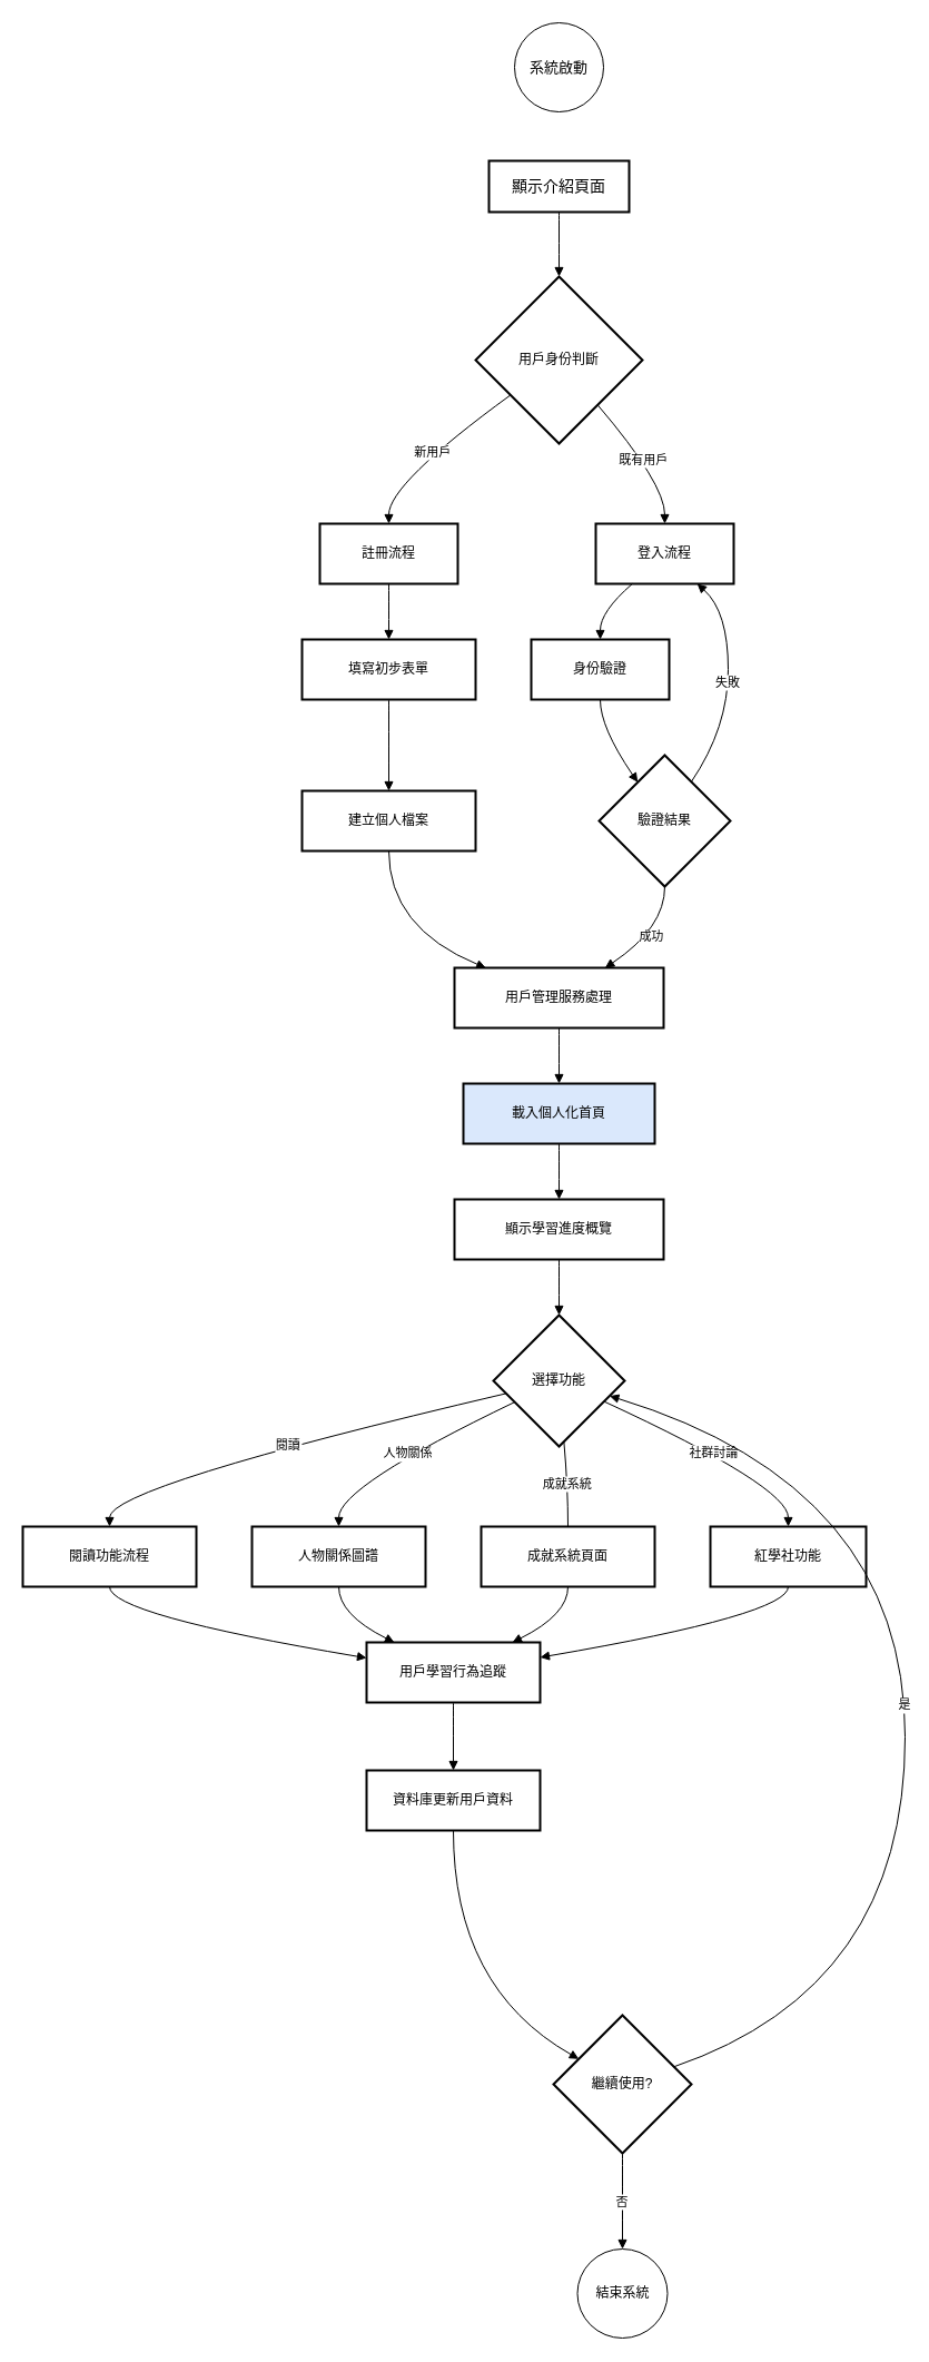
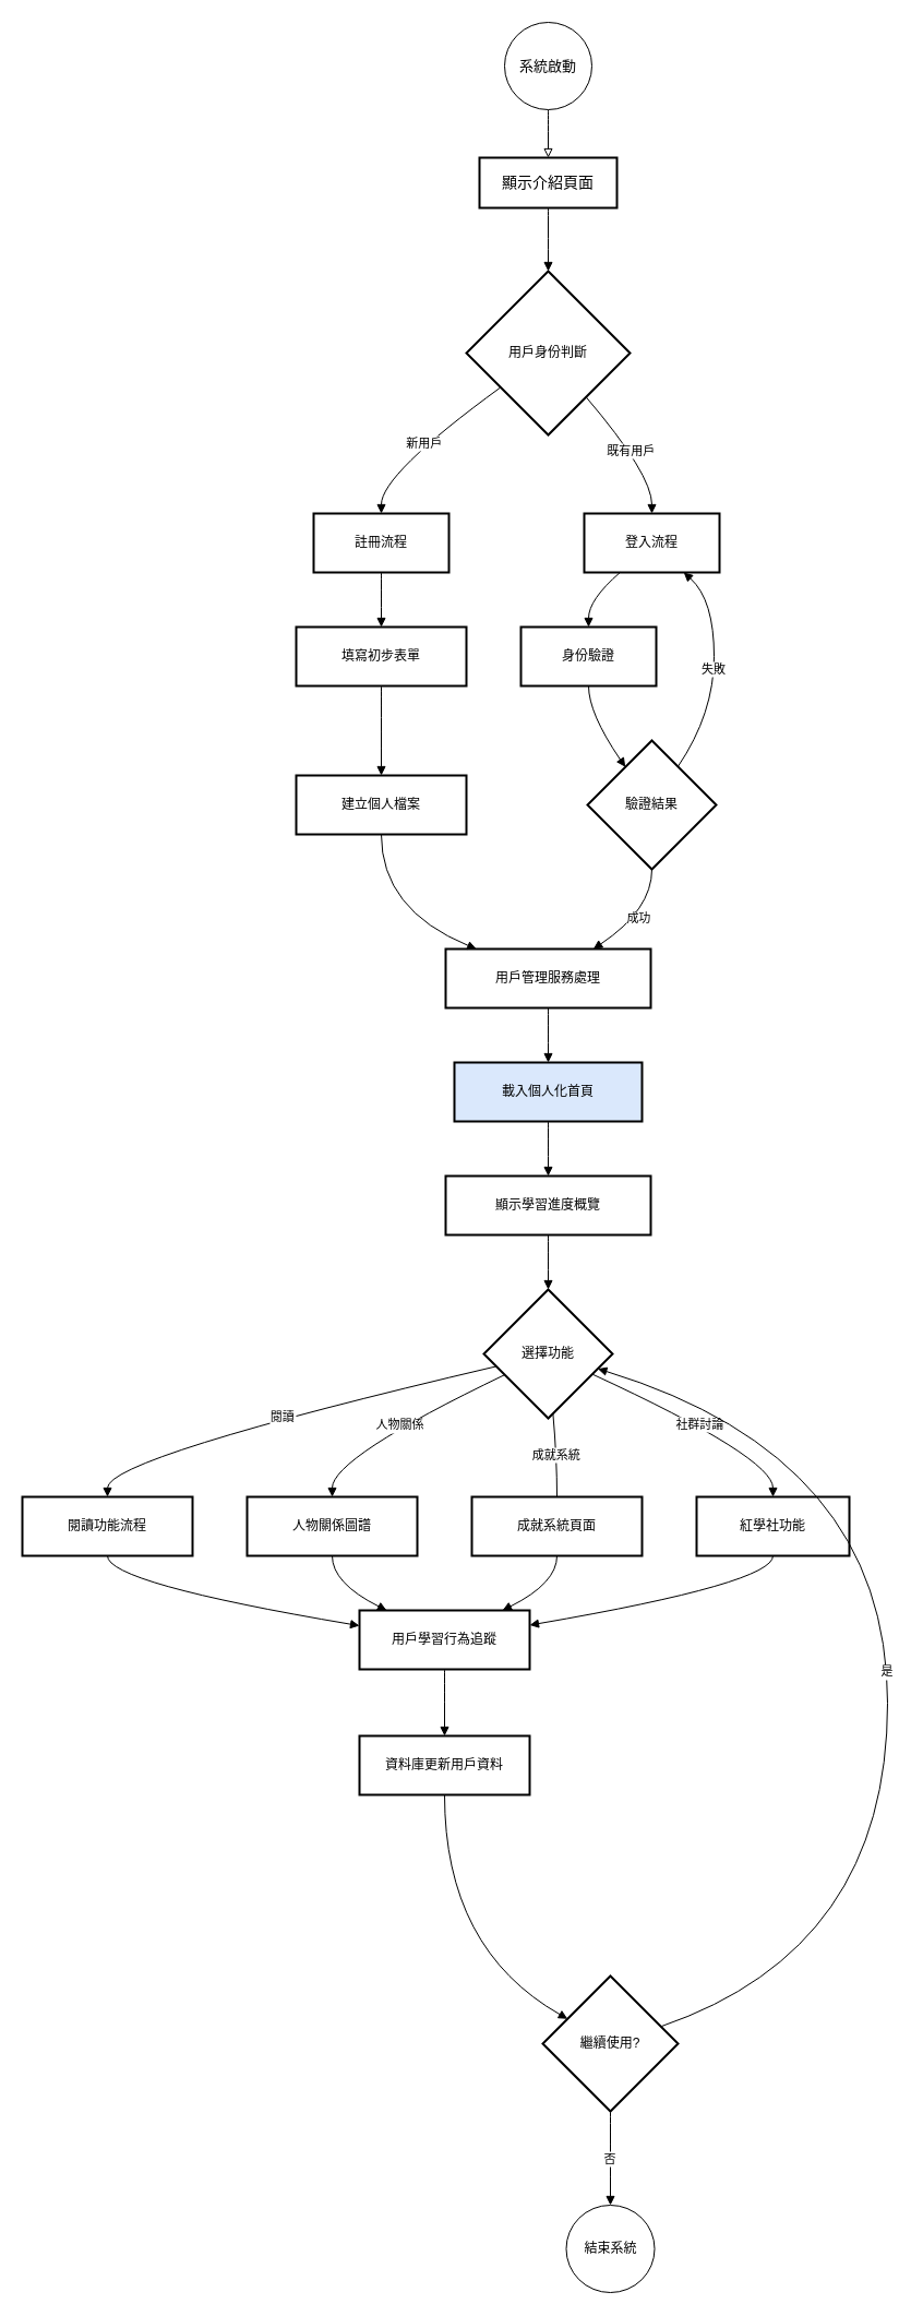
  <mxCell id="0" />
  <mxCell id="1" parent="0" />
  <mxCell id="2" value="顯示介紹頁面" style="whiteSpace=wrap;strokeWidth=2;fontSize=14;" vertex="1" parent="1"><mxGeometry x="439" y="144" width="126" height="46" as="geometry" /></mxCell>
  <mxCell id="3" value="用戶身份判斷" style="rhombus;strokeWidth=2;whiteSpace=wrap;" vertex="1" parent="1"><mxGeometry x="427" y="248" width="150" height="150" as="geometry" /></mxCell>
  <mxCell id="4" value="註冊流程" style="whiteSpace=wrap;strokeWidth=2;" vertex="1" parent="1"><mxGeometry x="287" y="470" width="124" height="54" as="geometry" /></mxCell>
  <mxCell id="5" value="登入流程" style="whiteSpace=wrap;strokeWidth=2;" vertex="1" parent="1"><mxGeometry x="535" y="470" width="124" height="54" as="geometry" /></mxCell>
  <mxCell id="6" value="填寫初步表單" style="whiteSpace=wrap;strokeWidth=2;" vertex="1" parent="1"><mxGeometry x="271" y="574" width="156" height="54" as="geometry" /></mxCell>
  <mxCell id="7" value="建立個人檔案" style="whiteSpace=wrap;strokeWidth=2;" vertex="1" parent="1"><mxGeometry x="271" y="710" width="156" height="54" as="geometry" /></mxCell>
  <mxCell id="8" value="用戶管理服務處理" style="whiteSpace=wrap;strokeWidth=2;" vertex="1" parent="1"><mxGeometry x="408" y="869" width="188" height="54" as="geometry" /></mxCell>
  <mxCell id="9" value="身份驗證" style="whiteSpace=wrap;strokeWidth=2;" vertex="1" parent="1"><mxGeometry x="477" y="574" width="124" height="54" as="geometry" /></mxCell>
  <mxCell id="10" value="驗證結果" style="rhombus;strokeWidth=2;whiteSpace=wrap;" vertex="1" parent="1"><mxGeometry x="538" y="678" width="118" height="118" as="geometry" /></mxCell>
  <mxCell id="11" value="載入個人化首頁" style="whiteSpace=wrap;strokeWidth=2;fillColor=#dae8fc;" vertex="1" parent="1"><mxGeometry x="416" y="973" width="172" height="54" as="geometry" /></mxCell>
  <mxCell id="12" value="顯示學習進度概覽" style="whiteSpace=wrap;strokeWidth=2;" vertex="1" parent="1"><mxGeometry x="408" y="1077" width="188" height="54" as="geometry" /></mxCell>
  <mxCell id="13" value="選擇功能" style="rhombus;strokeWidth=2;whiteSpace=wrap;" vertex="1" parent="1"><mxGeometry x="443" y="1181" width="118" height="118" as="geometry" /></mxCell>
  <mxCell id="14" value="閱讀功能流程" style="whiteSpace=wrap;strokeWidth=2;" vertex="1" parent="1"><mxGeometry x="20" y="1371" width="156" height="54" as="geometry" /></mxCell>
  <mxCell id="15" value="人物關係圖譜" style="whiteSpace=wrap;strokeWidth=2;" vertex="1" parent="1"><mxGeometry x="226" y="1371" width="156" height="54" as="geometry" /></mxCell>
  <mxCell id="16" value="成就系統頁面" style="whiteSpace=wrap;strokeWidth=2;" vertex="1" parent="1"><mxGeometry x="432" y="1371" width="156" height="54" as="geometry" /></mxCell>
  <mxCell id="17" value="紅學社功能" style="whiteSpace=wrap;strokeWidth=2;" vertex="1" parent="1"><mxGeometry x="638" y="1371" width="140" height="54" as="geometry" /></mxCell>
  <mxCell id="18" value="用戶學習行為追蹤" style="whiteSpace=wrap;strokeWidth=2;" vertex="1" parent="1"><mxGeometry x="329" y="1475" width="156" height="54" as="geometry" /></mxCell>
  <mxCell id="19" value="資料庫更新用戶資料" style="whiteSpace=wrap;strokeWidth=2;" vertex="1" parent="1"><mxGeometry x="329" y="1590" width="156" height="54" as="geometry" /></mxCell>
  <mxCell id="20" value="繼續使用?" style="rhombus;strokeWidth=2;whiteSpace=wrap;" vertex="1" parent="1"><mxGeometry x="497" y="1810" width="124" height="124" as="geometry" /></mxCell>
+ <mxCell id="21" value="" style="curved=1;startArrow=none;endArrow=block;exitX=0.5;exitY=1;entryX=0.5;entryY=0;rounded=0;exitDx=0;exitDy=0;endFill=0;" edge="1" parent="1" source="48" target="2"><mxGeometry relative="1" as="geometry"><Array as="points" /><mxPoint x="502" y="94" as="sourcePoint" /></mxGeometry></mxCell>
  <mxCell id="22" value="" style="curved=1;startArrow=none;endArrow=block;exitX=0.5;exitY=1;entryX=0.5;entryY=0;rounded=0;" edge="1" parent="1" source="2" target="3"><mxGeometry relative="1" as="geometry"><Array as="points" /></mxGeometry></mxCell>
  <mxCell id="23" value="新用戶" style="curved=1;startArrow=none;endArrow=block;exitX=0;exitY=0.86;entryX=0.5;entryY=0.01;rounded=0;" edge="1" parent="1" source="3" target="4"><mxGeometry relative="1" as="geometry"><Array as="points"><mxPoint x="349" y="434" /></Array></mxGeometry></mxCell>
  <mxCell id="24" value="既有用戶" style="curved=1;startArrow=none;endArrow=block;exitX=0.93;exitY=1;entryX=0.5;entryY=0.01;rounded=0;" edge="1" parent="1" source="3" target="5"><mxGeometry relative="1" as="geometry"><Array as="points"><mxPoint x="597" y="434" /></Array></mxGeometry></mxCell>
  <mxCell id="25" value="" style="curved=1;startArrow=none;endArrow=block;exitX=0.5;exitY=1.01;entryX=0.5;entryY=0.01;rounded=0;" edge="1" parent="1" source="4" target="6"><mxGeometry relative="1" as="geometry"><Array as="points" /></mxGeometry></mxCell>
  <mxCell id="26" value="" style="curved=1;startArrow=none;endArrow=block;exitX=0.5;exitY=1.01;entryX=0.5;entryY=0.01;rounded=0;" edge="1" parent="1" source="6" target="7"><mxGeometry relative="1" as="geometry"><Array as="points" /></mxGeometry></mxCell>
  <mxCell id="27" value="" style="curved=1;startArrow=none;endArrow=block;exitX=0.5;exitY=1.01;entryX=0.15;entryY=0;rounded=0;" edge="1" parent="1" source="7" target="8"><mxGeometry relative="1" as="geometry"><Array as="points"><mxPoint x="349" y="833" /></Array></mxGeometry></mxCell>
  <mxCell id="28" value="" style="curved=1;startArrow=none;endArrow=block;exitX=0.26;exitY=1.01;entryX=0.5;entryY=0.01;rounded=0;" edge="1" parent="1" source="5" target="9"><mxGeometry relative="1" as="geometry"><Array as="points"><mxPoint x="539" y="549" /></Array></mxGeometry></mxCell>
  <mxCell id="29" value="" style="curved=1;startArrow=none;endArrow=block;exitX=0.5;exitY=1.01;entryX=0.15;entryY=0;rounded=0;" edge="1" parent="1" source="9" target="10"><mxGeometry relative="1" as="geometry"><Array as="points"><mxPoint x="539" y="653" /></Array></mxGeometry></mxCell>
  <mxCell id="30" value="成功" style="curved=1;startArrow=none;endArrow=block;exitX=0.5;exitY=1;entryX=0.72;entryY=0;rounded=0;" edge="1" parent="1" source="10" target="8"><mxGeometry relative="1" as="geometry"><Array as="points"><mxPoint x="597" y="833" /></Array></mxGeometry></mxCell>
  <mxCell id="31" value="失敗" style="curved=1;startArrow=none;endArrow=block;exitX=0.84;exitY=0;entryX=0.74;entryY=1.01;rounded=0;" edge="1" parent="1" source="10" target="5"><mxGeometry relative="1" as="geometry"><Array as="points"><mxPoint x="654" y="653" /><mxPoint x="654" y="549" /></Array></mxGeometry></mxCell>
  <mxCell id="32" value="" style="curved=1;startArrow=none;endArrow=block;exitX=0.5;exitY=1;entryX=0.5;entryY=0;rounded=0;" edge="1" parent="1" source="8" target="11"><mxGeometry relative="1" as="geometry"><Array as="points" /></mxGeometry></mxCell>
  <mxCell id="33" value="" style="curved=1;startArrow=none;endArrow=block;exitX=0.5;exitY=1;entryX=0.5;entryY=0;rounded=0;" edge="1" parent="1" source="11" target="12"><mxGeometry relative="1" as="geometry"><Array as="points" /></mxGeometry></mxCell>
  <mxCell id="34" value="" style="curved=1;startArrow=none;endArrow=block;exitX=0.5;exitY=1;entryX=0.5;entryY=0;rounded=0;" edge="1" parent="1" source="12" target="13"><mxGeometry relative="1" as="geometry"><Array as="points" /></mxGeometry></mxCell>
  <mxCell id="35" value="閱讀" style="curved=1;startArrow=none;endArrow=block;exitX=0;exitY=0.62;entryX=0.5;entryY=0;rounded=0;" edge="1" parent="1" source="13" target="14"><mxGeometry relative="1" as="geometry"><Array as="points"><mxPoint x="98" y="1335" /></Array></mxGeometry></mxCell>
  <mxCell id="36" value="人物關係" style="curved=1;startArrow=none;endArrow=block;exitX=0;exitY=0.74;entryX=0.5;entryY=0;rounded=0;" edge="1" parent="1" source="13" target="15"><mxGeometry relative="1" as="geometry"><Array as="points"><mxPoint x="304" y="1335" /></Array></mxGeometry></mxCell>
  <mxCell id="37" value="成就系統" style="curved=1;startArrow=none;endArrow=none;exitX=0.54;exitY=1;entryX=0.5;entryY=0;rounded=0;" edge="1" parent="1" source="13" target="16"><mxGeometry relative="1" as="geometry"><Array as="points"><mxPoint x="510" y="1335" /></Array></mxGeometry></mxCell>
  <mxCell id="38" value="社群討論" style="curved=1;startArrow=none;endArrow=block;exitX=1;exitY=0.73;entryX=0.5;entryY=0;rounded=0;" edge="1" parent="1" source="13" target="17"><mxGeometry relative="1" as="geometry"><Array as="points"><mxPoint x="708" y="1335" /></Array></mxGeometry></mxCell>
  <mxCell id="39" value="" style="curved=1;startArrow=none;endArrow=block;exitX=0.5;exitY=1;entryX=0;entryY=0.26;rounded=0;" edge="1" parent="1" source="14" target="18"><mxGeometry relative="1" as="geometry"><Array as="points"><mxPoint x="98" y="1450" /></Array></mxGeometry></mxCell>
  <mxCell id="40" value="" style="curved=1;startArrow=none;endArrow=block;exitX=0.5;exitY=1;entryX=0.16;entryY=0;rounded=0;" edge="1" parent="1" source="15" target="18"><mxGeometry relative="1" as="geometry"><Array as="points"><mxPoint x="304" y="1450" /></Array></mxGeometry></mxCell>
  <mxCell id="41" value="" style="curved=1;startArrow=none;endArrow=block;exitX=0.5;exitY=1;entryX=0.84;entryY=0;rounded=0;" edge="1" parent="1" source="16" target="18"><mxGeometry relative="1" as="geometry"><Array as="points"><mxPoint x="510" y="1450" /></Array></mxGeometry></mxCell>
  <mxCell id="42" value="" style="curved=1;startArrow=none;endArrow=block;exitX=0.5;exitY=1;entryX=1;entryY=0.25;rounded=0;" edge="1" parent="1" source="17" target="18"><mxGeometry relative="1" as="geometry"><Array as="points"><mxPoint x="708" y="1450" /></Array></mxGeometry></mxCell>
  <mxCell id="43" value="" style="curved=1;startArrow=none;endArrow=block;exitX=0.5;exitY=1;entryX=0.5;entryY=0;rounded=0;entryDx=0;entryDy=0;" edge="1" parent="1" source="18" target="19"><mxGeometry relative="1" as="geometry"><Array as="points" /><mxPoint x="407" y="1602" as="targetPoint" /></mxGeometry></mxCell>
  <mxCell id="44" value="" style="curved=1;startArrow=none;endArrow=block;exitX=0.5;exitY=0.99;entryX=0;entryY=0.21;rounded=0;" edge="1" parent="1" source="19" target="20"><mxGeometry relative="1" as="geometry"><Array as="points"><mxPoint x="407" y="1785" /></Array></mxGeometry></mxCell>
  <mxCell id="45" value="是" style="curved=1;startArrow=none;endArrow=block;exitX=1;exitY=0.33;entryX=1;entryY=0.65;rounded=0;" edge="1" parent="1" source="20" target="13"><mxGeometry relative="1" as="geometry"><Array as="points"><mxPoint x="813" y="1785" /><mxPoint x="813" y="1335" /></Array></mxGeometry></mxCell>
  <mxCell id="46" value="否" style="curved=1;startArrow=none;endArrow=block;exitX=0.5;exitY=1;entryX=0.5;entryY=0;rounded=0;entryDx=0;entryDy=0;" edge="1" parent="1" source="20" target="47"><mxGeometry relative="1" as="geometry"><Array as="points" /><mxPoint x="559" y="2006" as="targetPoint" /></mxGeometry></mxCell>
  <mxCell id="47" value="結束系統" style="ellipse;whiteSpace=wrap;html=1;" vertex="1" parent="1"><mxGeometry x="518.5" y="2020" width="81" height="80" as="geometry" /></mxCell>
  <mxCell id="48" value="&lt;font style=&quot;font-size: 13px;&quot;&gt;系統啟動&lt;/font&gt;" style="ellipse;whiteSpace=wrap;html=1;" vertex="1" parent="1"><mxGeometry x="462" width="80" height="80" as="geometry" y="20" /></mxCell>
